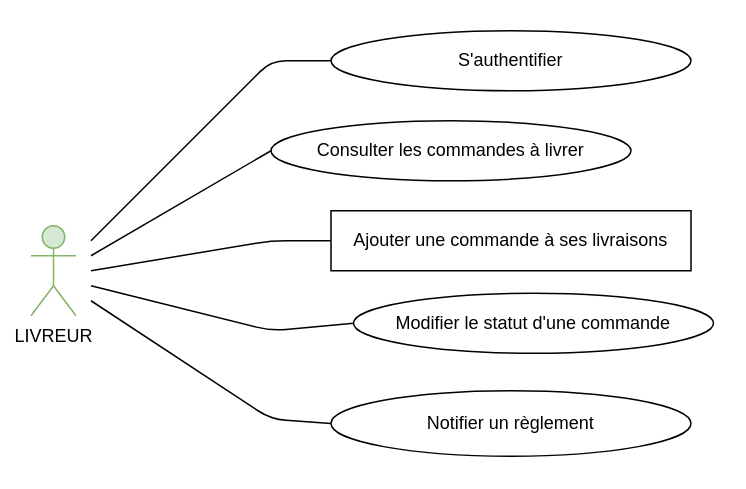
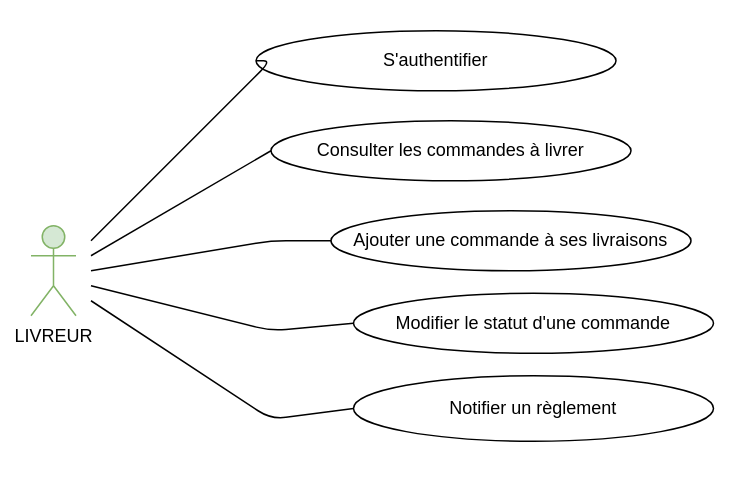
  <mxCell id="0" />
  <mxCell id="1" parent="0" />
  <mxCell id="2" value="LIVREUR" style="shape=umlActor;verticalLabelPosition=bottom;labelBackgroundColor=#ffffff;verticalAlign=top;html=1;outlineConnect=0;fillColor=#d5e8d4;strokeColor=#82b366;" parent="1" vertex="1"><mxGeometry x="20" y="150" width="30" height="60" as="geometry" /></mxCell>
- <mxCell id="3" value="S'authentifier" style="ellipse;whiteSpace=wrap;html=1;" parent="1" vertex="1"><mxGeometry x="220" y="20" width="240" height="40" as="geometry" /></mxCell>
+ <mxCell id="3" value="S'authentifier" style="ellipse;whiteSpace=wrap;html=1;" parent="1" vertex="1"><mxGeometry x="170" y="20" width="240" height="40" as="geometry" /></mxCell>
  <mxCell id="4" value="Consulter les commandes à livrer" style="ellipse;whiteSpace=wrap;html=1;" parent="1" vertex="1"><mxGeometry x="180" y="80" width="240" height="40" as="geometry" /></mxCell>
- <mxCell id="5" value="Ajouter une commande à ses livraisons" style="whiteSpace=wrap;html=1;rounded=0;" parent="1" vertex="1"><mxGeometry x="220" y="140" width="240" height="40" as="geometry" /></mxCell>
+ <mxCell id="5" value="Ajouter une commande à ses livraisons" style="ellipse;whiteSpace=wrap;html=1;" parent="1" vertex="1"><mxGeometry x="220" y="140" width="240" height="40" as="geometry" /></mxCell>
  <mxCell id="6" value="Modifier le statut d'une commande" style="ellipse;whiteSpace=wrap;html=1;" parent="1" vertex="1"><mxGeometry x="235" y="195" width="240" height="40" as="geometry" /></mxCell>
- <mxCell id="7" value="Notifier un règlement" style="ellipse;whiteSpace=wrap;html=1;aspect=fixed;" parent="1" vertex="1"><mxGeometry x="220" y="260" width="240" height="43.65" as="geometry" /></mxCell>
+ <mxCell id="7" value="Notifier un règlement" style="ellipse;whiteSpace=wrap;html=1;aspect=fixed;" parent="1" vertex="1"><mxGeometry x="235" y="250" width="240" height="43.65" as="geometry" /></mxCell>
  <mxCell id="8" value="" style="endArrow=none;html=1;entryX=0;entryY=0.5;entryDx=0;entryDy=0;" edge="1" parent="1" target="3"><mxGeometry width="50" height="50" relative="1" as="geometry"><mxPoint x="60" y="160" as="sourcePoint" /><mxPoint x="420" y="140" as="targetPoint" /><Array as="points"><mxPoint x="180" y="40" /></Array></mxGeometry></mxCell>
  <mxCell id="9" value="" style="endArrow=none;html=1;entryX=0;entryY=0.5;entryDx=0;entryDy=0;" edge="1" parent="1" target="4"><mxGeometry width="50" height="50" relative="1" as="geometry"><mxPoint x="60" y="170" as="sourcePoint" /><mxPoint x="420" y="140" as="targetPoint" /><Array as="points"><mxPoint x="180" y="100" /></Array></mxGeometry></mxCell>
  <mxCell id="10" value="" style="endArrow=none;html=1;entryX=0;entryY=0.5;entryDx=0;entryDy=0;" edge="1" parent="1" target="5"><mxGeometry width="50" height="50" relative="1" as="geometry"><mxPoint x="60" y="180" as="sourcePoint" /><mxPoint x="220" y="160" as="targetPoint" /><Array as="points"><mxPoint x="180" y="160" /></Array></mxGeometry></mxCell>
  <mxCell id="11" value="" style="endArrow=none;html=1;exitX=0;exitY=0.5;exitDx=0;exitDy=0;" edge="1" parent="1" source="6"><mxGeometry width="50" height="50" relative="1" as="geometry"><mxPoint x="370" y="190" as="sourcePoint" /><mxPoint x="60" y="190" as="targetPoint" /><Array as="points"><mxPoint x="180" y="220" /></Array></mxGeometry></mxCell>
  <mxCell id="12" value="" style="endArrow=none;html=1;exitX=0;exitY=0.5;exitDx=0;exitDy=0;" edge="1" parent="1" source="7"><mxGeometry width="50" height="50" relative="1" as="geometry"><mxPoint x="370" y="190" as="sourcePoint" /><mxPoint x="60" y="200" as="targetPoint" /><Array as="points"><mxPoint x="180" y="279" /></Array></mxGeometry></mxCell>
